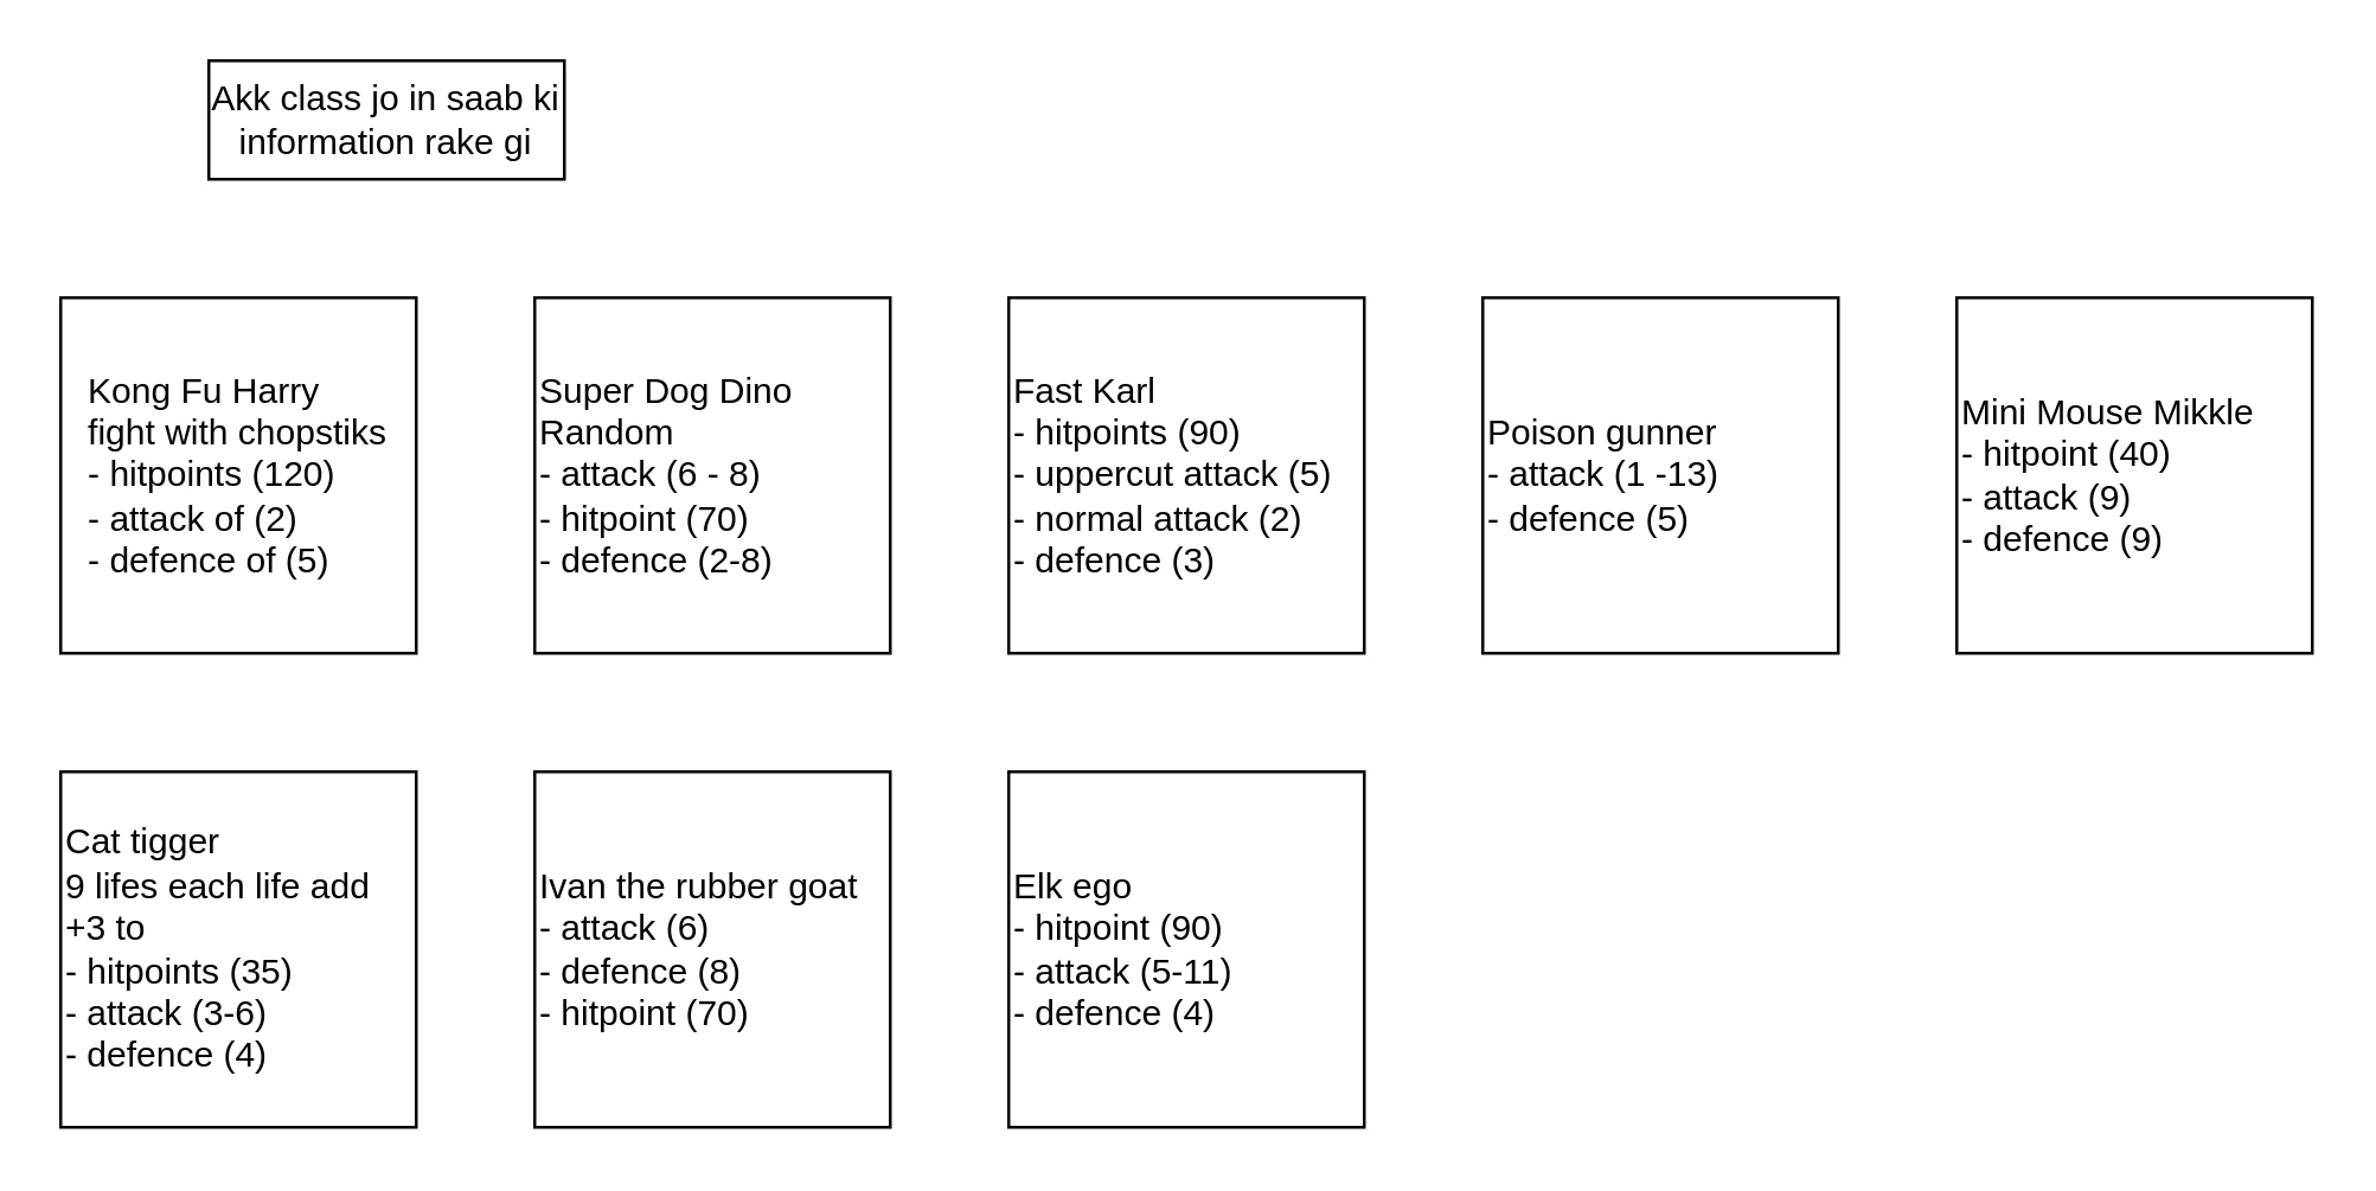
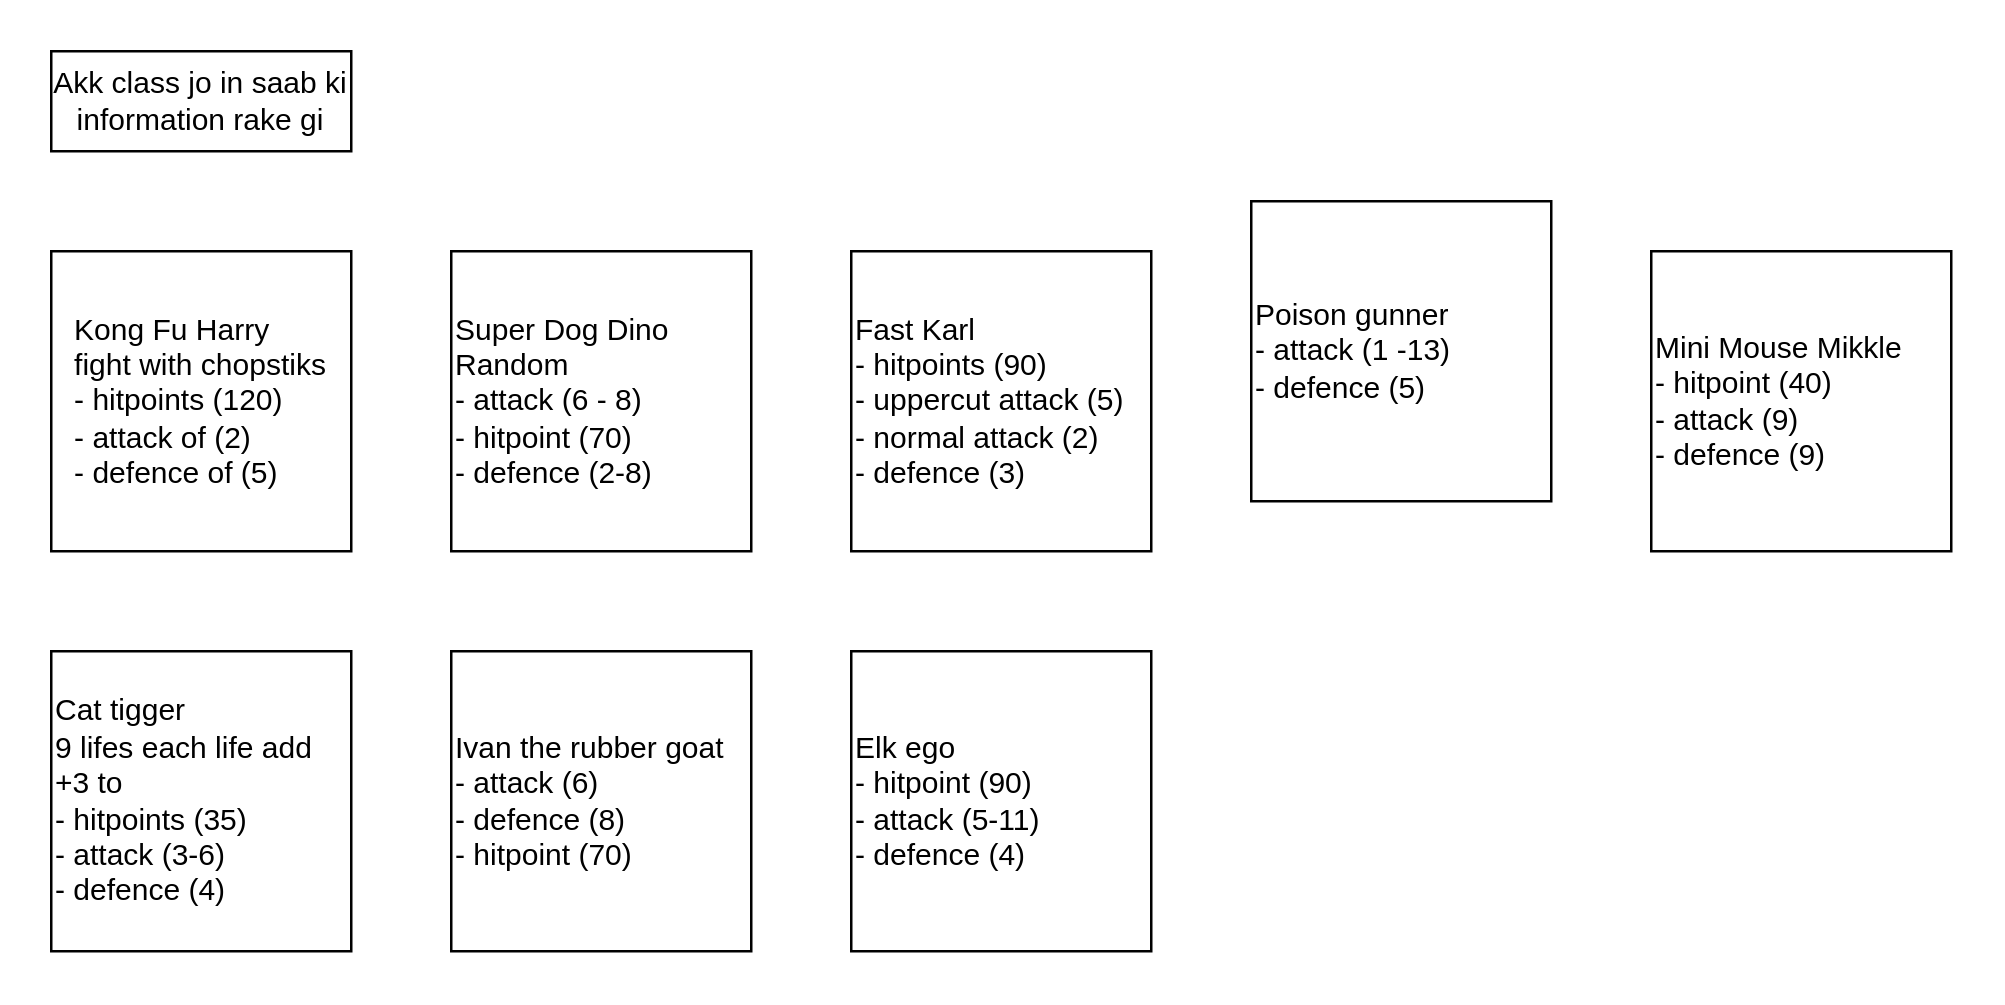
  <mxCell id="0" />
  <mxCell id="1" parent="0" />
- <mxCell id="2" value="Akk class jo in saab ki information rake gi" style="rounded=0;whiteSpace=wrap;html=1;" vertex="1" parent="1"><mxGeometry x="70" y="20" width="120" height="40" as="geometry" /></mxCell>
+ <mxCell id="2" value="Akk class jo in saab ki information rake gi" style="rounded=0;whiteSpace=wrap;html=1;" vertex="1" parent="1"><mxGeometry x="20" y="20" width="120" height="40" as="geometry" /></mxCell>
  <mxCell id="3" value="&lt;div style=&quot;text-align: left;&quot;&gt;&lt;span style=&quot;background-color: initial;&quot;&gt;Kong Fu Harry&lt;/span&gt;&lt;/div&gt;&lt;div style=&quot;text-align: left;&quot;&gt;&lt;span style=&quot;background-color: initial;&quot;&gt;fight with chopstiks&lt;/span&gt;&lt;br&gt;&lt;/div&gt;&lt;div style=&quot;text-align: left;&quot;&gt;&lt;div&gt;- hitpoints (120)&lt;/div&gt;&lt;/div&gt;&lt;div style=&quot;text-align: left;&quot;&gt;&lt;span style=&quot;background-color: initial;&quot;&gt;- attack of (2)&lt;/span&gt;&lt;/div&gt;&lt;div style=&quot;text-align: left;&quot;&gt;&lt;span style=&quot;background-color: initial;&quot;&gt;- defence of (5)&lt;/span&gt;&lt;/div&gt;" style="rounded=0;whiteSpace=wrap;html=1;" vertex="1" parent="1"><mxGeometry x="20" y="100" width="120" height="120" as="geometry" /></mxCell>
  <mxCell id="4" value="&lt;div style=&quot;&quot;&gt;Super Dog Dino&lt;/div&gt;&lt;div style=&quot;&quot;&gt;Random&lt;br&gt;&lt;/div&gt;&lt;div style=&quot;&quot;&gt;- attack (6 - 8)&amp;nbsp;&lt;/div&gt;&lt;div style=&quot;&quot;&gt;- hitpoint (70)&lt;/div&gt;&lt;div style=&quot;&quot;&gt;- defence (2-8)&lt;/div&gt;" style="rounded=0;whiteSpace=wrap;html=1;align=left;" vertex="1" parent="1"><mxGeometry x="180" y="100" width="120" height="120" as="geometry" /></mxCell>
  <mxCell id="5" value="&lt;div style=&quot;&quot;&gt;Fast Karl&lt;br&gt;&lt;/div&gt;&lt;div style=&quot;&quot;&gt;- hitpoints (90)&lt;/div&gt;&lt;div style=&quot;&quot;&gt;- uppercut attack (5)&lt;/div&gt;&lt;div style=&quot;&quot;&gt;- normal attack (2)&lt;/div&gt;&lt;div style=&quot;&quot;&gt;- defence (3)&lt;/div&gt;" style="rounded=0;whiteSpace=wrap;html=1;align=left;" vertex="1" parent="1"><mxGeometry x="340" y="100" width="120" height="120" as="geometry" /></mxCell>
- <mxCell id="6" value="&lt;div style=&quot;&quot;&gt;Poison gunner&lt;br&gt;&lt;/div&gt;&lt;div style=&quot;&quot;&gt;- attack (1 -13)&lt;/div&gt;&lt;div style=&quot;&quot;&gt;- defence (5)&lt;/div&gt;" style="rounded=0;whiteSpace=wrap;html=1;align=left;" vertex="1" parent="1"><mxGeometry x="500" y="100" width="120" height="120" as="geometry" /></mxCell>
+ <mxCell id="6" value="&lt;div style=&quot;&quot;&gt;Poison gunner&lt;br&gt;&lt;/div&gt;&lt;div style=&quot;&quot;&gt;- attack (1 -13)&lt;/div&gt;&lt;div style=&quot;&quot;&gt;- defence (5)&lt;/div&gt;" style="rounded=0;whiteSpace=wrap;html=1;align=left;" vertex="1" parent="1"><mxGeometry x="500" y="80" width="120" height="120" as="geometry" /></mxCell>
  <mxCell id="7" value="&lt;div style=&quot;&quot;&gt;Mini Mouse Mikkle&lt;/div&gt;&lt;div style=&quot;&quot;&gt;- hitpoint (40)&lt;/div&gt;&lt;div style=&quot;&quot;&gt;- attack (9)&lt;/div&gt;&lt;div style=&quot;&quot;&gt;- defence (9)&lt;/div&gt;" style="rounded=0;whiteSpace=wrap;html=1;align=left;" vertex="1" parent="1"><mxGeometry x="660" y="100" width="120" height="120" as="geometry" /></mxCell>
  <mxCell id="8" value="&lt;div style=&quot;&quot;&gt;Cat tigger&lt;/div&gt;&lt;div style=&quot;&quot;&gt;9 lifes&amp;nbsp;&lt;span style=&quot;background-color: initial;&quot;&gt;each life add +3 to&amp;nbsp;&lt;/span&gt;&lt;/div&gt;&lt;div style=&quot;&quot;&gt;- hitpoints (35)&lt;/div&gt;&lt;div style=&quot;&quot;&gt;- attack (3-6)&lt;/div&gt;&lt;div style=&quot;&quot;&gt;- defence (4)&lt;/div&gt;" style="rounded=0;whiteSpace=wrap;html=1;align=left;" vertex="1" parent="1"><mxGeometry x="20" y="260" width="120" height="120" as="geometry" /></mxCell>
  <mxCell id="9" value="&lt;div style=&quot;&quot;&gt;Ivan the rubber goat&lt;br&gt;&lt;/div&gt;&lt;div style=&quot;&quot;&gt;- attack (6)&lt;/div&gt;&lt;div style=&quot;&quot;&gt;- defence (8)&lt;/div&gt;&lt;div style=&quot;&quot;&gt;- hitpoint (70)&lt;/div&gt;" style="rounded=0;whiteSpace=wrap;html=1;align=left;" vertex="1" parent="1"><mxGeometry x="180" y="260" width="120" height="120" as="geometry" /></mxCell>
  <mxCell id="10" value="&lt;div style=&quot;&quot;&gt;Elk ego&lt;/div&gt;&lt;div style=&quot;&quot;&gt;- hitpoint (90)&lt;/div&gt;&lt;div style=&quot;&quot;&gt;- attack (5-11)&lt;/div&gt;&lt;div style=&quot;&quot;&gt;- defence (4)&lt;/div&gt;" style="rounded=0;whiteSpace=wrap;html=1;align=left;" vertex="1" parent="1"><mxGeometry x="340" y="260" width="120" height="120" as="geometry" /></mxCell>
